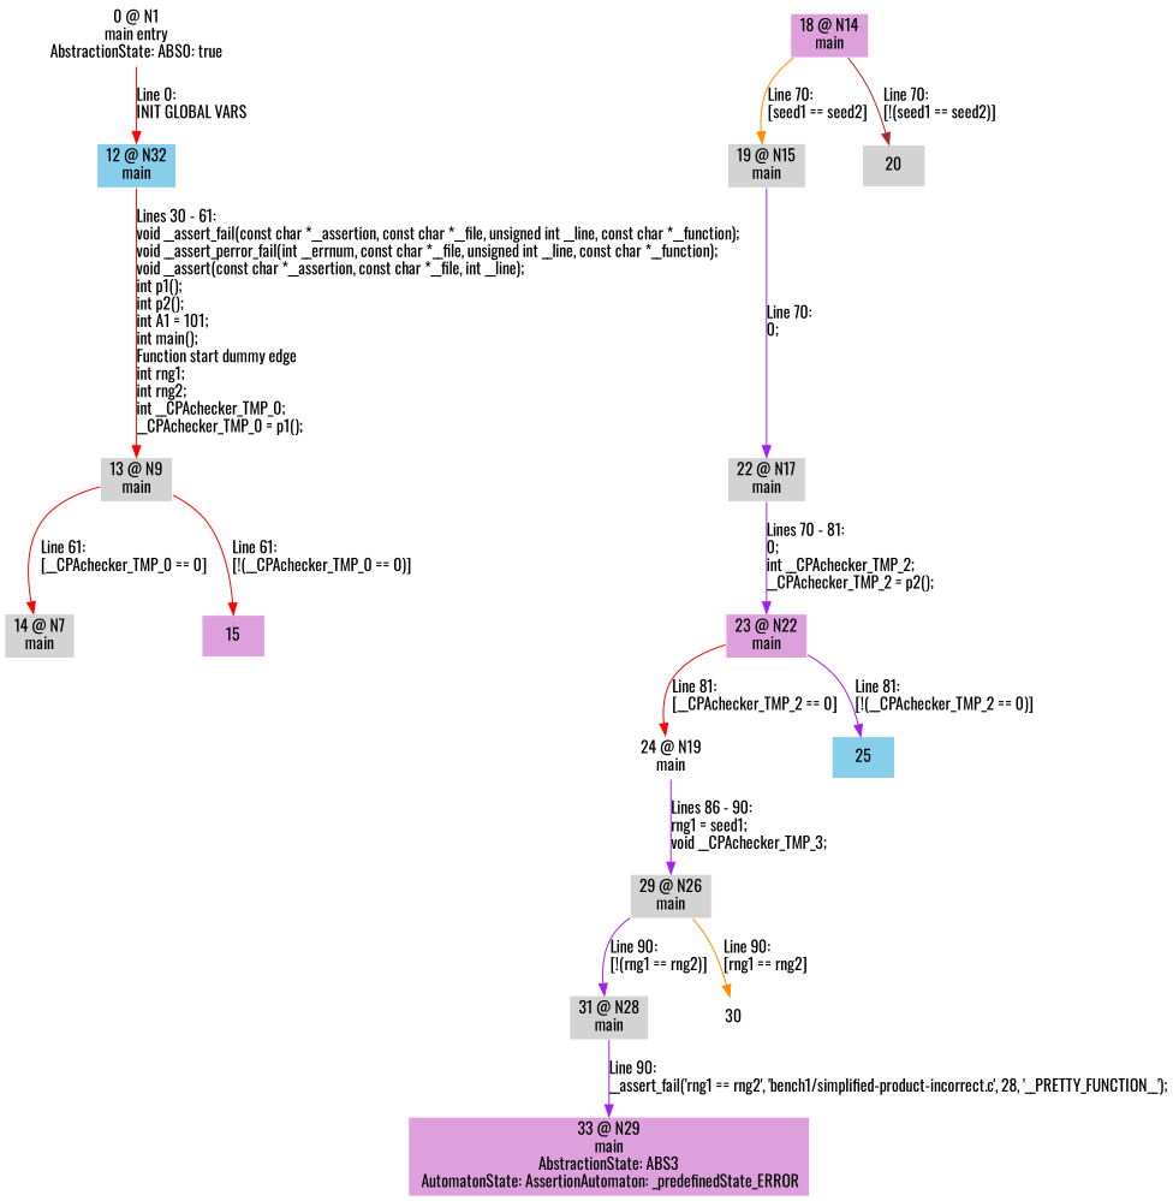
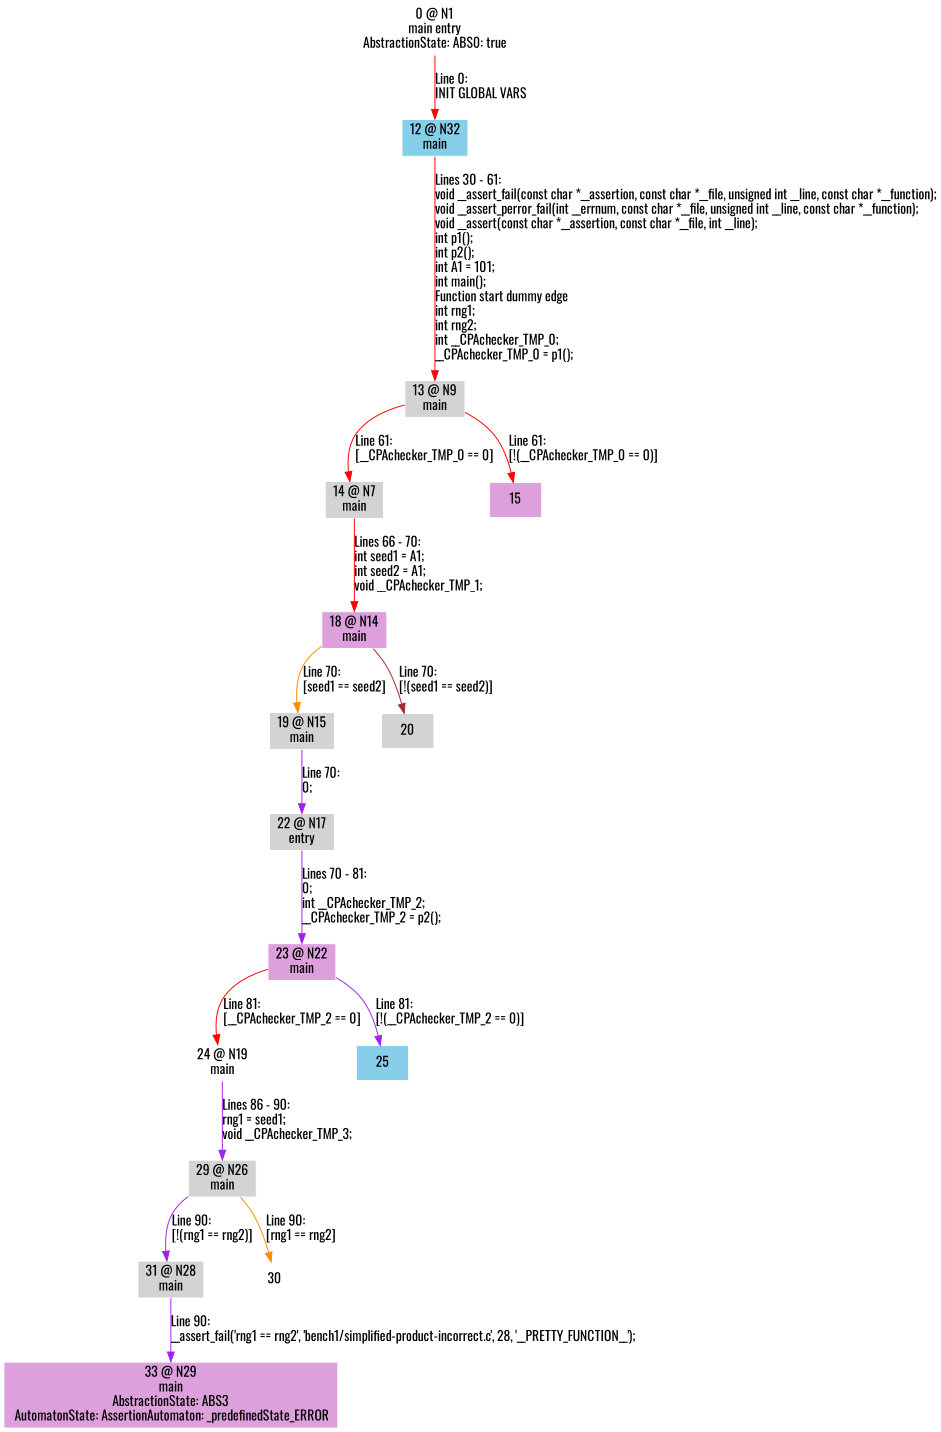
  digraph {
    fontname=Oswald
    node [color=white fillcolor=lightgrey fontname=Oswald shape=box style=filled]
    edge [color=red fontname=Oswald]
    n1 [fillcolor=white label="0 @ N1\nmain entry\nAbstractionState: ABS0: true\n"]
    n2 [fillcolor=skyblue label="12 @ N32\nmain\n"]
    n3 [label="13 @ N9\nmain\n"]
    n4 [label="14 @ N7\nmain\n"]
    15 [fillcolor=plum]
    n6 [fillcolor=plum label="18 @ N14\nmain\n"]
    n7 [label="19 @ N15\nmain\n"]
    20
-   n9 [label="22 @ N17\nmain\n"]
+   n9 [label="22 @ N17\nentry\n"]
    n10 [fillcolor=plum label="23 @ N22\nmain\n"]
    n11 [fillcolor=white label="24 @ N19\nmain\n"]
    25 [fillcolor=skyblue]
    n13 [label="29 @ N26\nmain\n"]
    n14 [label="31 @ N28\nmain\n"]
    30 [fillcolor=white]
    n16 [fillcolor=plum label="33 @ N29\nmain\nAbstractionState: ABS3\n AutomatonState: AssertionAutomaton: _predefinedState_ERROR\n"]
    n1 -> n2 [label="Line 0: \lINIT GLOBAL VARS\l"]
    n2 -> n3 [label="Lines 30 - 61: \lvoid __assert_fail(const char *__assertion, const char *__file, unsigned int __line, const char *__function);\lvoid __assert_perror_fail(int __errnum, const char *__file, unsigned int __line, const char *__function);\lvoid __assert(const char *__assertion, const char *__file, int __line);\lint p1();\lint p2();\lint A1 = 101;\lint main();\lFunction start dummy edge\lint rng1;\lint rng2;\lint __CPAchecker_TMP_0;\l__CPAchecker_TMP_0 = p1();\l"]
    n3 -> n4 [label="Line 61: \l[__CPAchecker_TMP_0 == 0]\l"]
    n3 -> 15 [label="Line 61: \l[!(__CPAchecker_TMP_0 == 0)]\l"]
+   n4 -> n6 [label="Lines 66 - 70: \lint seed1 = A1;\lint seed2 = A1;\lvoid __CPAchecker_TMP_1;\l"]
    n6 -> n7 [color=darkorange label="Line 70: \l[seed1 == seed2]\l"]
    n6 -> 20 [color=brown label="Line 70: \l[!(seed1 == seed2)]\l"]
    n7 -> n9 [color=purple label="Line 70: \l0;\l"]
    n9 -> n10 [color=purple label="Lines 70 - 81: \l0;\lint __CPAchecker_TMP_2;\l__CPAchecker_TMP_2 = p2();\l"]
    n10 -> n11 [label="Line 81: \l[__CPAchecker_TMP_2 == 0]\l"]
    n10 -> 25 [color=purple label="Line 81: \l[!(__CPAchecker_TMP_2 == 0)]\l"]
    n11 -> n13 [color=purple label="Lines 86 - 90: \lrng1 = seed1;\lvoid __CPAchecker_TMP_3;\l"]
    n13 -> n14 [color=purple label="Line 90: \l[!(rng1 == rng2)]\l"]
    n13 -> 30 [color=darkorange label="Line 90: \l[rng1 == rng2]\l"]
    n14 -> n16 [color=purple label="Line 90: \l__assert_fail('rng1 == rng2', 'bench1/simplified-product-incorrect.c', 28, '__PRETTY_FUNCTION__');\l"]
  }
